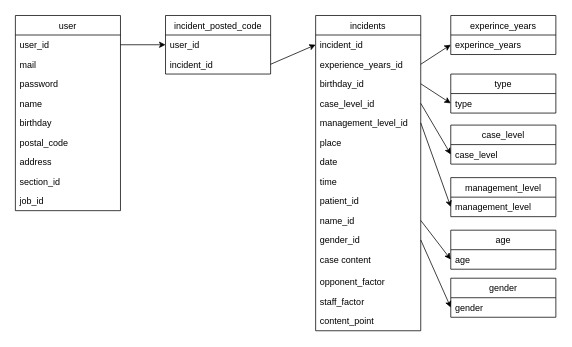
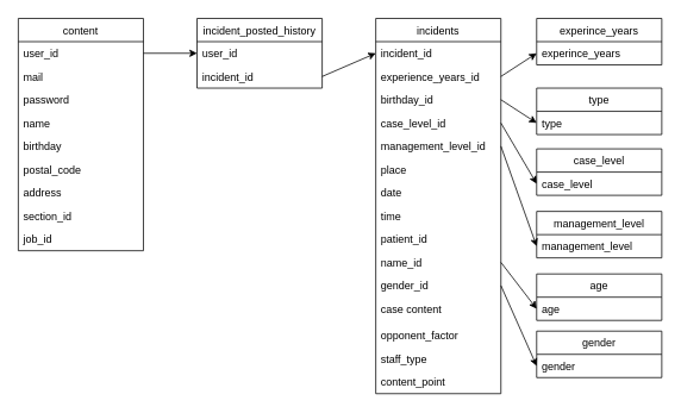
  <mxCell id="0" />
  <mxCell id="1" parent="0" />
- <mxCell id="2" value="user" style="swimlane;fontStyle=0;childLayout=stackLayout;horizontal=1;startSize=26;fillColor=none;horizontalStack=0;resizeParent=1;resizeParentMax=0;resizeLast=0;collapsible=1;marginBottom=0;" vertex="1" parent="1"><mxGeometry x="20" y="20" width="140" height="260" as="geometry" /></mxCell>
+ <mxCell id="2" value="content" style="swimlane;fontStyle=0;childLayout=stackLayout;horizontal=1;startSize=26;fillColor=none;horizontalStack=0;resizeParent=1;resizeParentMax=0;resizeLast=0;collapsible=1;marginBottom=0;" vertex="1" parent="1"><mxGeometry x="20" y="20" width="140" height="260" as="geometry" /></mxCell>
  <mxCell id="3" value="user_id" style="text;strokeColor=none;fillColor=none;align=left;verticalAlign=top;spacingLeft=4;spacingRight=4;overflow=hidden;rotatable=0;points=[[0,0.5],[1,0.5]];portConstraint=eastwest;" vertex="1" parent="2"><mxGeometry y="26" width="140" height="26" as="geometry" /></mxCell>
  <mxCell id="4" value="mail" style="text;strokeColor=none;fillColor=none;align=left;verticalAlign=top;spacingLeft=4;spacingRight=4;overflow=hidden;rotatable=0;points=[[0,0.5],[1,0.5]];portConstraint=eastwest;" vertex="1" parent="2"><mxGeometry y="52" width="140" height="26" as="geometry" /></mxCell>
  <mxCell id="5" value="password" style="text;strokeColor=none;fillColor=none;align=left;verticalAlign=top;spacingLeft=4;spacingRight=4;overflow=hidden;rotatable=0;points=[[0,0.5],[1,0.5]];portConstraint=eastwest;" vertex="1" parent="2"><mxGeometry y="78" width="140" height="26" as="geometry" /></mxCell>
  <mxCell id="6" value="name" style="text;strokeColor=none;fillColor=none;align=left;verticalAlign=top;spacingLeft=4;spacingRight=4;overflow=hidden;rotatable=0;points=[[0,0.5],[1,0.5]];portConstraint=eastwest;" vertex="1" parent="2"><mxGeometry y="104" width="140" height="26" as="geometry" /></mxCell>
  <mxCell id="7" value="birthday" style="text;strokeColor=none;fillColor=none;align=left;verticalAlign=top;spacingLeft=4;spacingRight=4;overflow=hidden;rotatable=0;points=[[0,0.5],[1,0.5]];portConstraint=eastwest;" vertex="1" parent="2"><mxGeometry y="130" width="140" height="26" as="geometry" /></mxCell>
  <mxCell id="8" value="postal_code" style="text;strokeColor=none;fillColor=none;align=left;verticalAlign=top;spacingLeft=4;spacingRight=4;overflow=hidden;rotatable=0;points=[[0,0.5],[1,0.5]];portConstraint=eastwest;" vertex="1" parent="2"><mxGeometry y="156" width="140" height="26" as="geometry" /></mxCell>
  <mxCell id="9" value="address" style="text;strokeColor=none;fillColor=none;align=left;verticalAlign=top;spacingLeft=4;spacingRight=4;overflow=hidden;rotatable=0;points=[[0,0.5],[1,0.5]];portConstraint=eastwest;" vertex="1" parent="2"><mxGeometry y="182" width="140" height="26" as="geometry" /></mxCell>
  <mxCell id="10" value="section_id" style="text;strokeColor=none;fillColor=none;align=left;verticalAlign=top;spacingLeft=4;spacingRight=4;overflow=hidden;rotatable=0;points=[[0,0.5],[1,0.5]];portConstraint=eastwest;" vertex="1" parent="2"><mxGeometry y="208" width="140" height="26" as="geometry" /></mxCell>
  <mxCell id="11" value="job_id" style="text;strokeColor=none;fillColor=none;align=left;verticalAlign=top;spacingLeft=4;spacingRight=4;overflow=hidden;rotatable=0;points=[[0,0.5],[1,0.5]];portConstraint=eastwest;" vertex="1" parent="2"><mxGeometry y="234" width="140" height="26" as="geometry" /></mxCell>
  <mxCell id="12" value="incidents" style="swimlane;fontStyle=0;childLayout=stackLayout;horizontal=1;startSize=26;fillColor=none;horizontalStack=0;resizeParent=1;resizeParentMax=0;resizeLast=0;collapsible=1;marginBottom=0;" vertex="1" parent="1"><mxGeometry x="420" y="20" width="140" height="420" as="geometry" /></mxCell>
  <mxCell id="13" value="incident_id" style="text;strokeColor=none;fillColor=none;align=left;verticalAlign=top;spacingLeft=4;spacingRight=4;overflow=hidden;rotatable=0;points=[[0,0.5],[1,0.5]];portConstraint=eastwest;" vertex="1" parent="12"><mxGeometry y="26" width="140" height="26" as="geometry" /></mxCell>
  <mxCell id="14" value="experience_years_id" style="text;strokeColor=none;fillColor=none;align=left;verticalAlign=top;spacingLeft=4;spacingRight=4;overflow=hidden;rotatable=0;points=[[0,0.5],[1,0.5]];portConstraint=eastwest;" vertex="1" parent="12"><mxGeometry y="52" width="140" height="26" as="geometry" /></mxCell>
  <mxCell id="15" value="birthday_id" style="text;strokeColor=none;fillColor=none;align=left;verticalAlign=top;spacingLeft=4;spacingRight=4;overflow=hidden;rotatable=0;points=[[0,0.5],[1,0.5]];portConstraint=eastwest;" vertex="1" parent="12"><mxGeometry y="78" width="140" height="26" as="geometry" /></mxCell>
  <mxCell id="16" value="case_level_id" style="text;strokeColor=none;fillColor=none;align=left;verticalAlign=top;spacingLeft=4;spacingRight=4;overflow=hidden;rotatable=0;points=[[0,0.5],[1,0.5]];portConstraint=eastwest;" vertex="1" parent="12"><mxGeometry y="104" width="140" height="26" as="geometry" /></mxCell>
  <mxCell id="17" value="management_level_id" style="text;strokeColor=none;fillColor=none;align=left;verticalAlign=top;spacingLeft=4;spacingRight=4;overflow=hidden;rotatable=0;points=[[0,0.5],[1,0.5]];portConstraint=eastwest;" vertex="1" parent="12"><mxGeometry y="130" width="140" height="26" as="geometry" /></mxCell>
  <mxCell id="18" value="place" style="text;strokeColor=none;fillColor=none;align=left;verticalAlign=top;spacingLeft=4;spacingRight=4;overflow=hidden;rotatable=0;points=[[0,0.5],[1,0.5]];portConstraint=eastwest;" vertex="1" parent="12"><mxGeometry y="156" width="140" height="26" as="geometry" /></mxCell>
  <mxCell id="19" value="date" style="text;strokeColor=none;fillColor=none;align=left;verticalAlign=top;spacingLeft=4;spacingRight=4;overflow=hidden;rotatable=0;points=[[0,0.5],[1,0.5]];portConstraint=eastwest;" vertex="1" parent="12"><mxGeometry y="182" width="140" height="26" as="geometry" /></mxCell>
  <mxCell id="20" value="time" style="text;strokeColor=none;fillColor=none;align=left;verticalAlign=top;spacingLeft=4;spacingRight=4;overflow=hidden;rotatable=0;points=[[0,0.5],[1,0.5]];portConstraint=eastwest;" vertex="1" parent="12"><mxGeometry y="208" width="140" height="26" as="geometry" /></mxCell>
  <mxCell id="21" value="patient_id" style="text;strokeColor=none;fillColor=none;align=left;verticalAlign=top;spacingLeft=4;spacingRight=4;overflow=hidden;rotatable=0;points=[[0,0.5],[1,0.5]];portConstraint=eastwest;" vertex="1" parent="12"><mxGeometry y="234" width="140" height="26" as="geometry" /></mxCell>
  <mxCell id="22" value="name_id" style="text;strokeColor=none;fillColor=none;align=left;verticalAlign=top;spacingLeft=4;spacingRight=4;overflow=hidden;rotatable=0;points=[[0,0.5],[1,0.5]];portConstraint=eastwest;" vertex="1" parent="12"><mxGeometry y="260" width="140" height="26" as="geometry" /></mxCell>
  <mxCell id="23" value="gender_id" style="text;strokeColor=none;fillColor=none;align=left;verticalAlign=top;spacingLeft=4;spacingRight=4;overflow=hidden;rotatable=0;points=[[0,0.5],[1,0.5]];portConstraint=eastwest;" vertex="1" parent="12"><mxGeometry y="286" width="140" height="26" as="geometry" /></mxCell>
  <mxCell id="24" value="case content" style="text;strokeColor=none;fillColor=none;align=left;verticalAlign=top;spacingLeft=4;spacingRight=4;overflow=hidden;rotatable=0;points=[[0,0.5],[1,0.5]];portConstraint=eastwest;" vertex="1" parent="12"><mxGeometry y="312" width="140" height="30" as="geometry" /></mxCell>
  <mxCell id="25" value="opponent_factor" style="text;strokeColor=none;fillColor=none;align=left;verticalAlign=top;spacingLeft=4;spacingRight=4;overflow=hidden;rotatable=0;points=[[0,0.5],[1,0.5]];portConstraint=eastwest;" vertex="1" parent="12"><mxGeometry y="342" width="140" height="26" as="geometry" /></mxCell>
- <mxCell id="26" value="staff_factor" style="text;strokeColor=none;fillColor=none;align=left;verticalAlign=top;spacingLeft=4;spacingRight=4;overflow=hidden;rotatable=0;points=[[0,0.5],[1,0.5]];portConstraint=eastwest;" vertex="1" parent="12"><mxGeometry y="368" width="140" height="26" as="geometry" /></mxCell>
+ <mxCell id="26" value="staff_type" style="text;strokeColor=none;fillColor=none;align=left;verticalAlign=top;spacingLeft=4;spacingRight=4;overflow=hidden;rotatable=0;points=[[0,0.5],[1,0.5]];portConstraint=eastwest;" vertex="1" parent="12"><mxGeometry y="368" width="140" height="26" as="geometry" /></mxCell>
  <mxCell id="27" value="content_point" style="text;strokeColor=none;fillColor=none;align=left;verticalAlign=top;spacingLeft=4;spacingRight=4;overflow=hidden;rotatable=0;points=[[0,0.5],[1,0.5]];portConstraint=eastwest;" vertex="1" parent="12"><mxGeometry y="394" width="140" height="26" as="geometry" /></mxCell>
  <mxCell id="28" value="experince_years" style="swimlane;fontStyle=0;childLayout=stackLayout;horizontal=1;startSize=26;fillColor=none;horizontalStack=0;resizeParent=1;resizeParentMax=0;resizeLast=0;collapsible=1;marginBottom=0;" vertex="1" parent="1"><mxGeometry x="600" y="20" width="140" height="52" as="geometry" /></mxCell>
  <mxCell id="29" value="experince_years" style="text;strokeColor=none;fillColor=none;align=left;verticalAlign=top;spacingLeft=4;spacingRight=4;overflow=hidden;rotatable=0;points=[[0,0.5],[1,0.5]];portConstraint=eastwest;" vertex="1" parent="28"><mxGeometry y="26" width="140" height="26" as="geometry" /></mxCell>
  <mxCell id="30" value="type" style="swimlane;fontStyle=0;childLayout=stackLayout;horizontal=1;startSize=26;fillColor=none;horizontalStack=0;resizeParent=1;resizeParentMax=0;resizeLast=0;collapsible=1;marginBottom=0;" vertex="1" parent="1"><mxGeometry x="600" y="98" width="140" height="52" as="geometry" /></mxCell>
  <mxCell id="31" value="type" style="text;strokeColor=none;fillColor=none;align=left;verticalAlign=top;spacingLeft=4;spacingRight=4;overflow=hidden;rotatable=0;points=[[0,0.5],[1,0.5]];portConstraint=eastwest;" vertex="1" parent="30"><mxGeometry y="26" width="140" height="26" as="geometry" /></mxCell>
  <mxCell id="32" value="case_level" style="swimlane;fontStyle=0;childLayout=stackLayout;horizontal=1;startSize=26;fillColor=none;horizontalStack=0;resizeParent=1;resizeParentMax=0;resizeLast=0;collapsible=1;marginBottom=0;" vertex="1" parent="1"><mxGeometry x="600" y="166" width="140" height="52" as="geometry" /></mxCell>
  <mxCell id="33" value="case_level" style="text;strokeColor=none;fillColor=none;align=left;verticalAlign=top;spacingLeft=4;spacingRight=4;overflow=hidden;rotatable=0;points=[[0,0.5],[1,0.5]];portConstraint=eastwest;" vertex="1" parent="32"><mxGeometry y="26" width="140" height="26" as="geometry" /></mxCell>
  <mxCell id="34" value="management_level" style="swimlane;fontStyle=0;childLayout=stackLayout;horizontal=1;startSize=26;fillColor=none;horizontalStack=0;resizeParent=1;resizeParentMax=0;resizeLast=0;collapsible=1;marginBottom=0;" vertex="1" parent="1"><mxGeometry x="600" y="236" width="140" height="52" as="geometry" /></mxCell>
  <mxCell id="35" value="management_level" style="text;strokeColor=none;fillColor=none;align=left;verticalAlign=top;spacingLeft=4;spacingRight=4;overflow=hidden;rotatable=0;points=[[0,0.5],[1,0.5]];portConstraint=eastwest;" vertex="1" parent="34"><mxGeometry y="26" width="140" height="26" as="geometry" /></mxCell>
  <mxCell id="36" value="gender" style="swimlane;fontStyle=0;childLayout=stackLayout;horizontal=1;startSize=26;fillColor=none;horizontalStack=0;resizeParent=1;resizeParentMax=0;resizeLast=0;collapsible=1;marginBottom=0;" vertex="1" parent="1"><mxGeometry x="600" y="370" width="140" height="52" as="geometry" /></mxCell>
  <mxCell id="37" value="gender" style="text;strokeColor=none;fillColor=none;align=left;verticalAlign=top;spacingLeft=4;spacingRight=4;overflow=hidden;rotatable=0;points=[[0,0.5],[1,0.5]];portConstraint=eastwest;" vertex="1" parent="36"><mxGeometry y="26" width="140" height="26" as="geometry" /></mxCell>
- <mxCell id="38" value="incident_posted_code" style="swimlane;fontStyle=0;childLayout=stackLayout;horizontal=1;startSize=26;fillColor=none;horizontalStack=0;resizeParent=1;resizeParentMax=0;resizeLast=0;collapsible=1;marginBottom=0;" vertex="1" parent="1"><mxGeometry x="220" y="20" width="140" height="78" as="geometry" /></mxCell>
+ <mxCell id="38" value="incident_posted_history" style="swimlane;fontStyle=0;childLayout=stackLayout;horizontal=1;startSize=26;fillColor=none;horizontalStack=0;resizeParent=1;resizeParentMax=0;resizeLast=0;collapsible=1;marginBottom=0;" vertex="1" parent="1"><mxGeometry x="220" y="20" width="140" height="78" as="geometry" /></mxCell>
  <mxCell id="39" value="user_id" style="text;strokeColor=none;fillColor=none;align=left;verticalAlign=top;spacingLeft=4;spacingRight=4;overflow=hidden;rotatable=0;points=[[0,0.5],[1,0.5]];portConstraint=eastwest;" vertex="1" parent="38"><mxGeometry y="26" width="140" height="26" as="geometry" /></mxCell>
  <mxCell id="40" value="incident_id" style="text;strokeColor=none;fillColor=none;align=left;verticalAlign=top;spacingLeft=4;spacingRight=4;overflow=hidden;rotatable=0;points=[[0,0.5],[1,0.5]];portConstraint=eastwest;" vertex="1" parent="38"><mxGeometry y="52" width="140" height="26" as="geometry" /></mxCell>
  <mxCell id="41" style="edgeStyle=none;html=1;exitX=1;exitY=0.5;exitDx=0;exitDy=0;entryX=0;entryY=0.5;entryDx=0;entryDy=0;" edge="1" parent="1" source="3" target="39"><mxGeometry relative="1" as="geometry" /></mxCell>
  <mxCell id="42" style="edgeStyle=none;html=1;exitX=1;exitY=0.5;exitDx=0;exitDy=0;entryX=0;entryY=0.5;entryDx=0;entryDy=0;" edge="1" parent="1" source="40" target="13"><mxGeometry relative="1" as="geometry" /></mxCell>
  <mxCell id="43" style="edgeStyle=none;html=1;exitX=1;exitY=0.5;exitDx=0;exitDy=0;entryX=0;entryY=0.5;entryDx=0;entryDy=0;" edge="1" parent="1" source="15" target="31"><mxGeometry relative="1" as="geometry" /></mxCell>
  <mxCell id="44" style="edgeStyle=none;html=1;exitX=1;exitY=0.5;exitDx=0;exitDy=0;entryX=0;entryY=0.5;entryDx=0;entryDy=0;" edge="1" parent="1" source="14" target="29"><mxGeometry relative="1" as="geometry" /></mxCell>
  <mxCell id="45" style="edgeStyle=none;html=1;exitX=1;exitY=0.5;exitDx=0;exitDy=0;entryX=0;entryY=0.5;entryDx=0;entryDy=0;" edge="1" parent="1" source="16" target="33"><mxGeometry relative="1" as="geometry" /></mxCell>
  <mxCell id="46" style="edgeStyle=none;html=1;exitX=1;exitY=0.5;exitDx=0;exitDy=0;entryX=0;entryY=0.5;entryDx=0;entryDy=0;" edge="1" parent="1" source="17" target="35"><mxGeometry relative="1" as="geometry" /></mxCell>
  <mxCell id="47" style="edgeStyle=none;html=1;exitX=1;exitY=0.5;exitDx=0;exitDy=0;entryX=0;entryY=0.5;entryDx=0;entryDy=0;" edge="1" parent="1" source="23" target="37"><mxGeometry relative="1" as="geometry" /></mxCell>
  <mxCell id="48" value="age" style="swimlane;fontStyle=0;childLayout=stackLayout;horizontal=1;startSize=26;fillColor=none;horizontalStack=0;resizeParent=1;resizeParentMax=0;resizeLast=0;collapsible=1;marginBottom=0;" vertex="1" parent="1"><mxGeometry x="600" y="306" width="140" height="52" as="geometry" /></mxCell>
  <mxCell id="49" value="age" style="text;strokeColor=none;fillColor=none;align=left;verticalAlign=top;spacingLeft=4;spacingRight=4;overflow=hidden;rotatable=0;points=[[0,0.5],[1,0.5]];portConstraint=eastwest;" vertex="1" parent="48"><mxGeometry y="26" width="140" height="26" as="geometry" /></mxCell>
  <mxCell id="50" style="edgeStyle=none;html=1;exitX=1;exitY=0.5;exitDx=0;exitDy=0;entryX=0;entryY=0.5;entryDx=0;entryDy=0;" edge="1" parent="1" source="22" target="49"><mxGeometry relative="1" as="geometry" /></mxCell>
